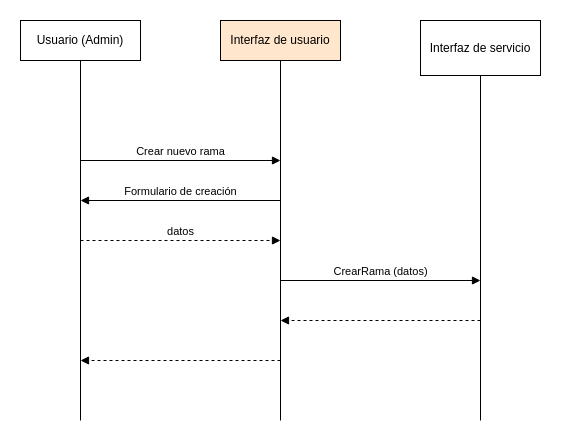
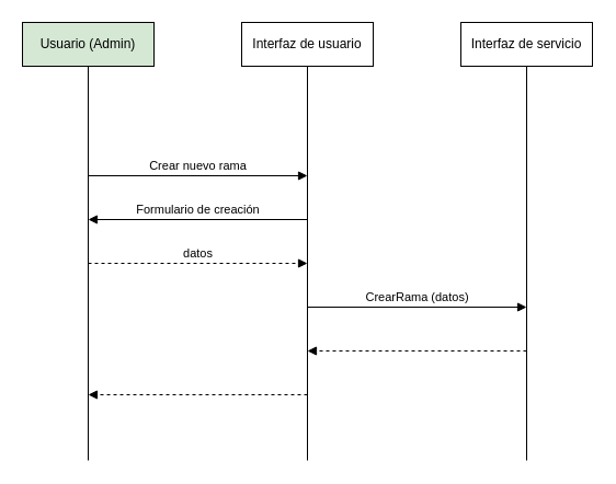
  <mxCell id="0" />
  <mxCell id="1" parent="0" />
- <mxCell id="2" value="Usuario (Admin)" style="rounded=0;whiteSpace=wrap;html=1;" vertex="1" parent="1"><mxGeometry x="20" y="20" width="120" height="40" as="geometry" /></mxCell>
- <mxCell id="3" value="Interfaz de usuario" style="rounded=0;whiteSpace=wrap;html=1;fillColor=#ffe6cc;" vertex="1" parent="1"><mxGeometry x="220" y="20" width="120" height="40" as="geometry" /></mxCell>
+ <mxCell id="2" value="Usuario (Admin)" style="rounded=0;whiteSpace=wrap;html=1;fillColor=#d5e8d4;" vertex="1" parent="1"><mxGeometry x="20" y="20" width="120" height="40" as="geometry" /></mxCell>
+ <mxCell id="3" value="Interfaz de usuario" style="rounded=0;whiteSpace=wrap;html=1;" vertex="1" parent="1"><mxGeometry x="220" y="20" width="120" height="40" as="geometry" /></mxCell>
  <mxCell id="4" value="" style="endArrow=none;html=1;entryX=0.5;entryY=1;entryDx=0;entryDy=0;" edge="1" parent="1" target="2"><mxGeometry width="50" height="50" relative="1" as="geometry"><mxPoint x="80" y="420" as="sourcePoint" /><mxPoint x="50" y="520" as="targetPoint" /></mxGeometry></mxCell>
- <mxCell id="5" value="Interfaz de servicio" style="rounded=0;whiteSpace=wrap;html=1;" vertex="1" parent="1"><mxGeometry x="420" y="20" width="120" height="55" as="geometry" /></mxCell>
+ <mxCell id="5" value="Interfaz de servicio" style="rounded=0;whiteSpace=wrap;html=1;" vertex="1" parent="1"><mxGeometry x="420" y="20" width="120" height="40" as="geometry" /></mxCell>
  <mxCell id="6" value="" style="endArrow=none;html=1;entryX=0.5;entryY=1;entryDx=0;entryDy=0;" edge="1" parent="1" target="3"><mxGeometry width="50" height="50" relative="1" as="geometry"><mxPoint x="280" y="420" as="sourcePoint" /><mxPoint x="90" y="70" as="targetPoint" /></mxGeometry></mxCell>
  <mxCell id="7" value="" style="endArrow=none;html=1;entryX=0.5;entryY=1;entryDx=0;entryDy=0;" edge="1" parent="1" target="5"><mxGeometry width="50" height="50" relative="1" as="geometry"><mxPoint x="480" y="420" as="sourcePoint" /><mxPoint x="100" y="80" as="targetPoint" /></mxGeometry></mxCell>
  <mxCell id="8" value="Crear nuevo rama" style="html=1;verticalAlign=bottom;endArrow=block;" edge="1" parent="1"><mxGeometry width="80" relative="1" as="geometry"><mxPoint x="80" y="160" as="sourcePoint" /><mxPoint x="280" y="160" as="targetPoint" /></mxGeometry></mxCell>
  <mxCell id="9" value="Formulario de creación" style="html=1;verticalAlign=bottom;endArrow=block;" edge="1" parent="1"><mxGeometry width="80" relative="1" as="geometry"><mxPoint x="280" y="200" as="sourcePoint" /><mxPoint x="80" y="200" as="targetPoint" /></mxGeometry></mxCell>
  <mxCell id="10" value="datos" style="html=1;verticalAlign=bottom;endArrow=block;dashed=1;" edge="1" parent="1"><mxGeometry width="80" relative="1" as="geometry"><mxPoint x="80" y="240" as="sourcePoint" /><mxPoint x="280" y="240" as="targetPoint" /></mxGeometry></mxCell>
  <mxCell id="11" value="CrearRama (datos)" style="html=1;verticalAlign=bottom;endArrow=block;" edge="1" parent="1"><mxGeometry width="80" relative="1" as="geometry"><mxPoint x="280" y="280" as="sourcePoint" /><mxPoint x="480" y="280" as="targetPoint" /></mxGeometry></mxCell>
  <mxCell id="12" value="" style="html=1;verticalAlign=bottom;endArrow=block;dashed=1;" edge="1" parent="1"><mxGeometry width="80" relative="1" as="geometry"><mxPoint x="480" y="320" as="sourcePoint" /><mxPoint x="280" y="320" as="targetPoint" /></mxGeometry></mxCell>
  <mxCell id="13" value="" style="html=1;verticalAlign=bottom;endArrow=block;dashed=1;" edge="1" parent="1"><mxGeometry width="80" relative="1" as="geometry"><mxPoint x="280" y="360" as="sourcePoint" /><mxPoint x="80" y="360" as="targetPoint" /></mxGeometry></mxCell>
